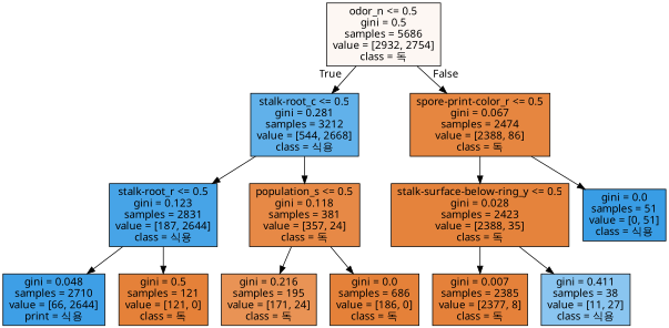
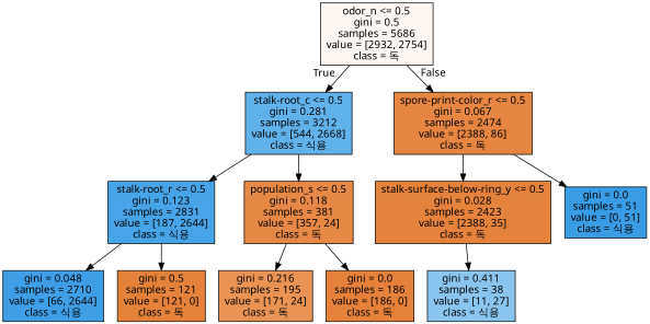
  digraph {
    fontname="Noto Sans"
    node [color=black fillcolor="#e58139" fontname="Noto Sans" shape=box style=filled]
    edge [fontname="Noto Sans"]
    n1 [fillcolor="#fdf7f3" label="odor_n <= 0.5\ngini = 0.5\nsamples = 5686\nvalue = [2932, 2754]\nclass = 독"]
    n2 [fillcolor="#61b1ea" label="stalk-root_c <= 0.5\ngini = 0.281\nsamples = 3212\nvalue = [544, 2668]\nclass = 식용"]
    n3 [fillcolor="#e68640" label="spore-print-color_r <= 0.5\ngini = 0.067\nsamples = 2474\nvalue = [2388, 86]\nclass = 독"]
    n4 [fillcolor="#47a4e7" label="stalk-root_r <= 0.5\ngini = 0.123\nsamples = 2831\nvalue = [187, 2644]\nclass = 식용"]
    n5 [fillcolor="#e78946" label="population_s <= 0.5\ngini = 0.118\nsamples = 381\nvalue = [357, 24]\nclass = 독"]
    n6 [fillcolor="#e5833c" label="stalk-surface-below-ring_y <= 0.5\ngini = 0.028\nsamples = 2423\nvalue = [2388, 35]\nclass = 독"]
    n7 [fillcolor="#399de5" label="gini = 0.0\nsamples = 51\nvalue = [0, 51]\nclass = 식용"]
-   n8 [fillcolor="#3e9fe6" label="gini = 0.048\nsamples = 2710\nvalue = [66, 2644]\nprint = 식용"]
+   n8 [fillcolor="#3e9fe6" label="gini = 0.048\nsamples = 2710\nvalue = [66, 2644]\nclass = 식용"]
    n9 [label="gini = 0.5\nsamples = 121\nvalue = [121, 0]\nclass = 독"]
    n10 [fillcolor="#e99355" label="gini = 0.216\nsamples = 195\nvalue = [171, 24]\nclass = 독"]
-   n11 [label="gini = 0.0\nsamples = 686\nvalue = [186, 0]\nclass = 독"]
-   n12 [fillcolor="#e5813a" label="gini = 0.007\nsamples = 2385\nvalue = [2377, 8]\nclass = 독"]
+   n11 [label="gini = 0.0\nsamples = 186\nvalue = [186, 0]\nclass = 독"]
    n13 [fillcolor="#8ac5f0" label="gini = 0.411\nsamples = 38\nvalue = [11, 27]\nclass = 식용"]
    n1 -> n2 [headlabel=True labelangle=45 labeldistance=2.5]
    n1 -> n3 [headlabel=False labelangle=-45 labeldistance=2.5]
    n2 -> n4
    n2 -> n5
    n3 -> n6
    n3 -> n7
    n4 -> n8
    n4 -> n9
    n5 -> n10
    n5 -> n11
-   n6 -> n12
    n6 -> n13
  }
